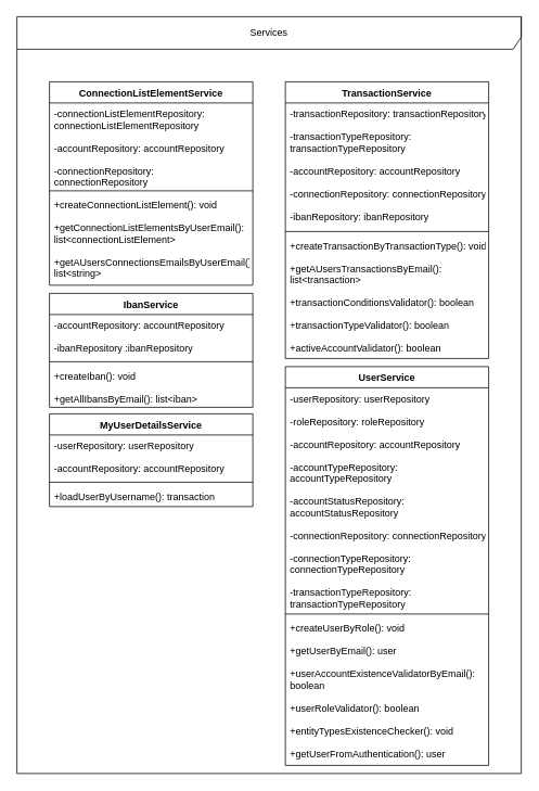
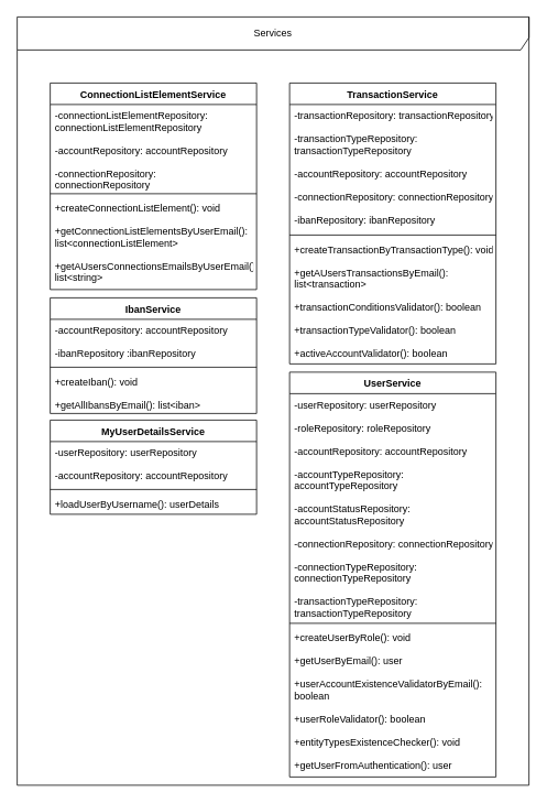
  <mxCell id="0" />
  <mxCell id="1" parent="0" />
  <mxCell id="2" value="Services" style="shape=umlFrame;whiteSpace=wrap;html=1;align=center;width=680;height=40;" vertex="1" parent="1"><mxGeometry x="20" y="20" width="620" height="930" as="geometry" /></mxCell>
  <mxCell id="3" value="ConnectionListElementService" style="swimlane;fontStyle=1;align=center;verticalAlign=top;childLayout=stackLayout;horizontal=1;startSize=26;horizontalStack=0;resizeParent=1;resizeParentMax=0;resizeLast=0;collapsible=1;marginBottom=0;" vertex="1" parent="1"><mxGeometry x="60" y="100" width="250" height="250" as="geometry" /></mxCell>
  <mxCell id="4" value="-connectionListElementRepository:&#10;connectionListElementRepository&#10;&#10;-accountRepository: accountRepository&#10;&#10;-connectionRepository:&#10;connectionRepository" style="text;strokeColor=none;fillColor=none;align=left;verticalAlign=top;spacingLeft=4;spacingRight=4;overflow=hidden;rotatable=0;points=[[0,0.5],[1,0.5]];portConstraint=eastwest;" vertex="1" parent="3"><mxGeometry y="26" width="250" height="104" as="geometry" /></mxCell>
  <mxCell id="5" value="" style="line;strokeWidth=1;fillColor=none;align=left;verticalAlign=middle;spacingTop=-1;spacingLeft=3;spacingRight=3;rotatable=0;labelPosition=right;points=[];portConstraint=eastwest;" vertex="1" parent="3"><mxGeometry y="130" width="250" height="8" as="geometry" /></mxCell>
  <mxCell id="6" value="+createConnectionListElement(): void&#10;&#10;+getConnectionListElementsByUserEmail():&#10;list&lt;connectionListElement&gt;&#10;&#10;+getAUsersConnectionsEmailsByUserEmail():&#10;list&lt;string&gt;&#10;&#10;&#10;" style="text;strokeColor=none;fillColor=none;align=left;verticalAlign=top;spacingLeft=4;spacingRight=4;overflow=hidden;rotatable=0;points=[[0,0.5],[1,0.5]];portConstraint=eastwest;" vertex="1" parent="3"><mxGeometry y="138" width="250" height="112" as="geometry" /></mxCell>
  <mxCell id="7" value="IbanService" style="swimlane;fontStyle=1;align=center;verticalAlign=top;childLayout=stackLayout;horizontal=1;startSize=26;horizontalStack=0;resizeParent=1;resizeParentMax=0;resizeLast=0;collapsible=1;marginBottom=0;" vertex="1" parent="1"><mxGeometry x="60" y="360" width="250" height="140" as="geometry" /></mxCell>
  <mxCell id="8" value="-accountRepository: accountRepository&#10;&#10;-ibanRepository :ibanRepository&#10;" style="text;strokeColor=none;fillColor=none;align=left;verticalAlign=top;spacingLeft=4;spacingRight=4;overflow=hidden;rotatable=0;points=[[0,0.5],[1,0.5]];portConstraint=eastwest;" vertex="1" parent="7"><mxGeometry y="26" width="250" height="54" as="geometry" /></mxCell>
  <mxCell id="9" value="" style="line;strokeWidth=1;fillColor=none;align=left;verticalAlign=middle;spacingTop=-1;spacingLeft=3;spacingRight=3;rotatable=0;labelPosition=right;points=[];portConstraint=eastwest;" vertex="1" parent="7"><mxGeometry y="80" width="250" height="8" as="geometry" /></mxCell>
  <mxCell id="10" value="+createIban(): void&#10;&#10;+getAllIbansByEmail(): list&lt;iban&gt; " style="text;strokeColor=none;fillColor=none;align=left;verticalAlign=top;spacingLeft=4;spacingRight=4;overflow=hidden;rotatable=0;points=[[0,0.5],[1,0.5]];portConstraint=eastwest;" vertex="1" parent="7"><mxGeometry y="88" width="250" height="52" as="geometry" /></mxCell>
  <mxCell id="11" value="MyUserDetailsService" style="swimlane;fontStyle=1;align=center;verticalAlign=top;childLayout=stackLayout;horizontal=1;startSize=26;horizontalStack=0;resizeParent=1;resizeParentMax=0;resizeLast=0;collapsible=1;marginBottom=0;" vertex="1" parent="1"><mxGeometry x="60" y="508" width="250" height="114" as="geometry" /></mxCell>
  <mxCell id="12" value="-userRepository: userRepository&#10;&#10;-accountRepository: accountRepository" style="text;strokeColor=none;fillColor=none;align=left;verticalAlign=top;spacingLeft=4;spacingRight=4;overflow=hidden;rotatable=0;points=[[0,0.5],[1,0.5]];portConstraint=eastwest;" vertex="1" parent="11"><mxGeometry y="26" width="250" height="54" as="geometry" /></mxCell>
  <mxCell id="13" value="" style="line;strokeWidth=1;fillColor=none;align=left;verticalAlign=middle;spacingTop=-1;spacingLeft=3;spacingRight=3;rotatable=0;labelPosition=right;points=[];portConstraint=eastwest;" vertex="1" parent="11"><mxGeometry y="80" width="250" height="8" as="geometry" /></mxCell>
- <mxCell id="14" value="+loadUserByUsername(): transaction" style="text;strokeColor=none;fillColor=none;align=left;verticalAlign=top;spacingLeft=4;spacingRight=4;overflow=hidden;rotatable=0;points=[[0,0.5],[1,0.5]];portConstraint=eastwest;" vertex="1" parent="11"><mxGeometry y="88" width="250" height="26" as="geometry" /></mxCell>
+ <mxCell id="14" value="+loadUserByUsername(): userDetails" style="text;strokeColor=none;fillColor=none;align=left;verticalAlign=top;spacingLeft=4;spacingRight=4;overflow=hidden;rotatable=0;points=[[0,0.5],[1,0.5]];portConstraint=eastwest;" vertex="1" parent="11"><mxGeometry y="88" width="250" height="26" as="geometry" /></mxCell>
  <mxCell id="15" value="TransactionService" style="swimlane;fontStyle=1;align=center;verticalAlign=top;childLayout=stackLayout;horizontal=1;startSize=26;horizontalStack=0;resizeParent=1;resizeParentMax=0;resizeLast=0;collapsible=1;marginBottom=0;" vertex="1" parent="1"><mxGeometry x="350" y="100" width="250" height="340" as="geometry" /></mxCell>
  <mxCell id="16" value="-transactionRepository: transactionRepository&#10;&#10;-transactionTypeRepository:&#10;transactionTypeRepository&#10;&#10;-accountRepository: accountRepository&#10;&#10;-connectionRepository: connectionRepository&#10;&#10;-ibanRepository: ibanRepository" style="text;strokeColor=none;fillColor=none;align=left;verticalAlign=top;spacingLeft=4;spacingRight=4;overflow=hidden;rotatable=0;points=[[0,0.5],[1,0.5]];portConstraint=eastwest;" vertex="1" parent="15"><mxGeometry y="26" width="250" height="154" as="geometry" /></mxCell>
  <mxCell id="17" value="" style="line;strokeWidth=1;fillColor=none;align=left;verticalAlign=middle;spacingTop=-1;spacingLeft=3;spacingRight=3;rotatable=0;labelPosition=right;points=[];portConstraint=eastwest;" vertex="1" parent="15"><mxGeometry y="180" width="250" height="8" as="geometry" /></mxCell>
  <mxCell id="18" value="+createTransactionByTransactionType(): void&#10;&#10;+getAUsersTransactionsByEmail():&#10;list&lt;transaction&gt;&#10;&#10;+transactionConditionsValidator(): boolean&#10;&#10;+transactionTypeValidator(): boolean&#10;&#10;+activeAccountValidator(): boolean" style="text;strokeColor=none;fillColor=none;align=left;verticalAlign=top;spacingLeft=4;spacingRight=4;overflow=hidden;rotatable=0;points=[[0,0.5],[1,0.5]];portConstraint=eastwest;" vertex="1" parent="15"><mxGeometry y="188" width="250" height="152" as="geometry" /></mxCell>
  <mxCell id="19" value="UserService" style="swimlane;fontStyle=1;align=center;verticalAlign=top;childLayout=stackLayout;horizontal=1;startSize=26;horizontalStack=0;resizeParent=1;resizeParentMax=0;resizeLast=0;collapsible=1;marginBottom=0;" vertex="1" parent="1"><mxGeometry x="350" y="450" width="250" height="490" as="geometry" /></mxCell>
  <mxCell id="20" value="-userRepository: userRepository&#10;&#10;-roleRepository: roleRepository&#10;&#10;-accountRepository: accountRepository&#10;&#10;-accountTypeRepository:&#10;accountTypeRepository&#10;&#10;-accountStatusRepository:&#10;accountStatusRepository&#10;&#10;-connectionRepository: connectionRepository&#10;&#10;-connectionTypeRepository:&#10;connectionTypeRepository&#10;&#10;-transactionTypeRepository:&#10;transactionTypeRepository&#10;" style="text;strokeColor=none;fillColor=none;align=left;verticalAlign=top;spacingLeft=4;spacingRight=4;overflow=hidden;rotatable=0;points=[[0,0.5],[1,0.5]];portConstraint=eastwest;" vertex="1" parent="19"><mxGeometry y="26" width="250" height="274" as="geometry" /></mxCell>
  <mxCell id="21" value="" style="line;strokeWidth=1;fillColor=none;align=left;verticalAlign=middle;spacingTop=-1;spacingLeft=3;spacingRight=3;rotatable=0;labelPosition=right;points=[];portConstraint=eastwest;" vertex="1" parent="19"><mxGeometry y="300" width="250" height="8" as="geometry" /></mxCell>
  <mxCell id="22" value="+createUserByRole(): void&#10;&#10;+getUserByEmail(): user&#10;&#10;+userAccountExistenceValidatorByEmail():&#10;boolean&#10;&#10;+userRoleValidator(): boolean&#10;&#10;+entityTypesExistenceChecker(): void&#10;&#10;+getUserFromAuthentication(): user" style="text;strokeColor=none;fillColor=none;align=left;verticalAlign=top;spacingLeft=4;spacingRight=4;overflow=hidden;rotatable=0;points=[[0,0.5],[1,0.5]];portConstraint=eastwest;" vertex="1" parent="19"><mxGeometry y="308" width="250" height="182" as="geometry" /></mxCell>
